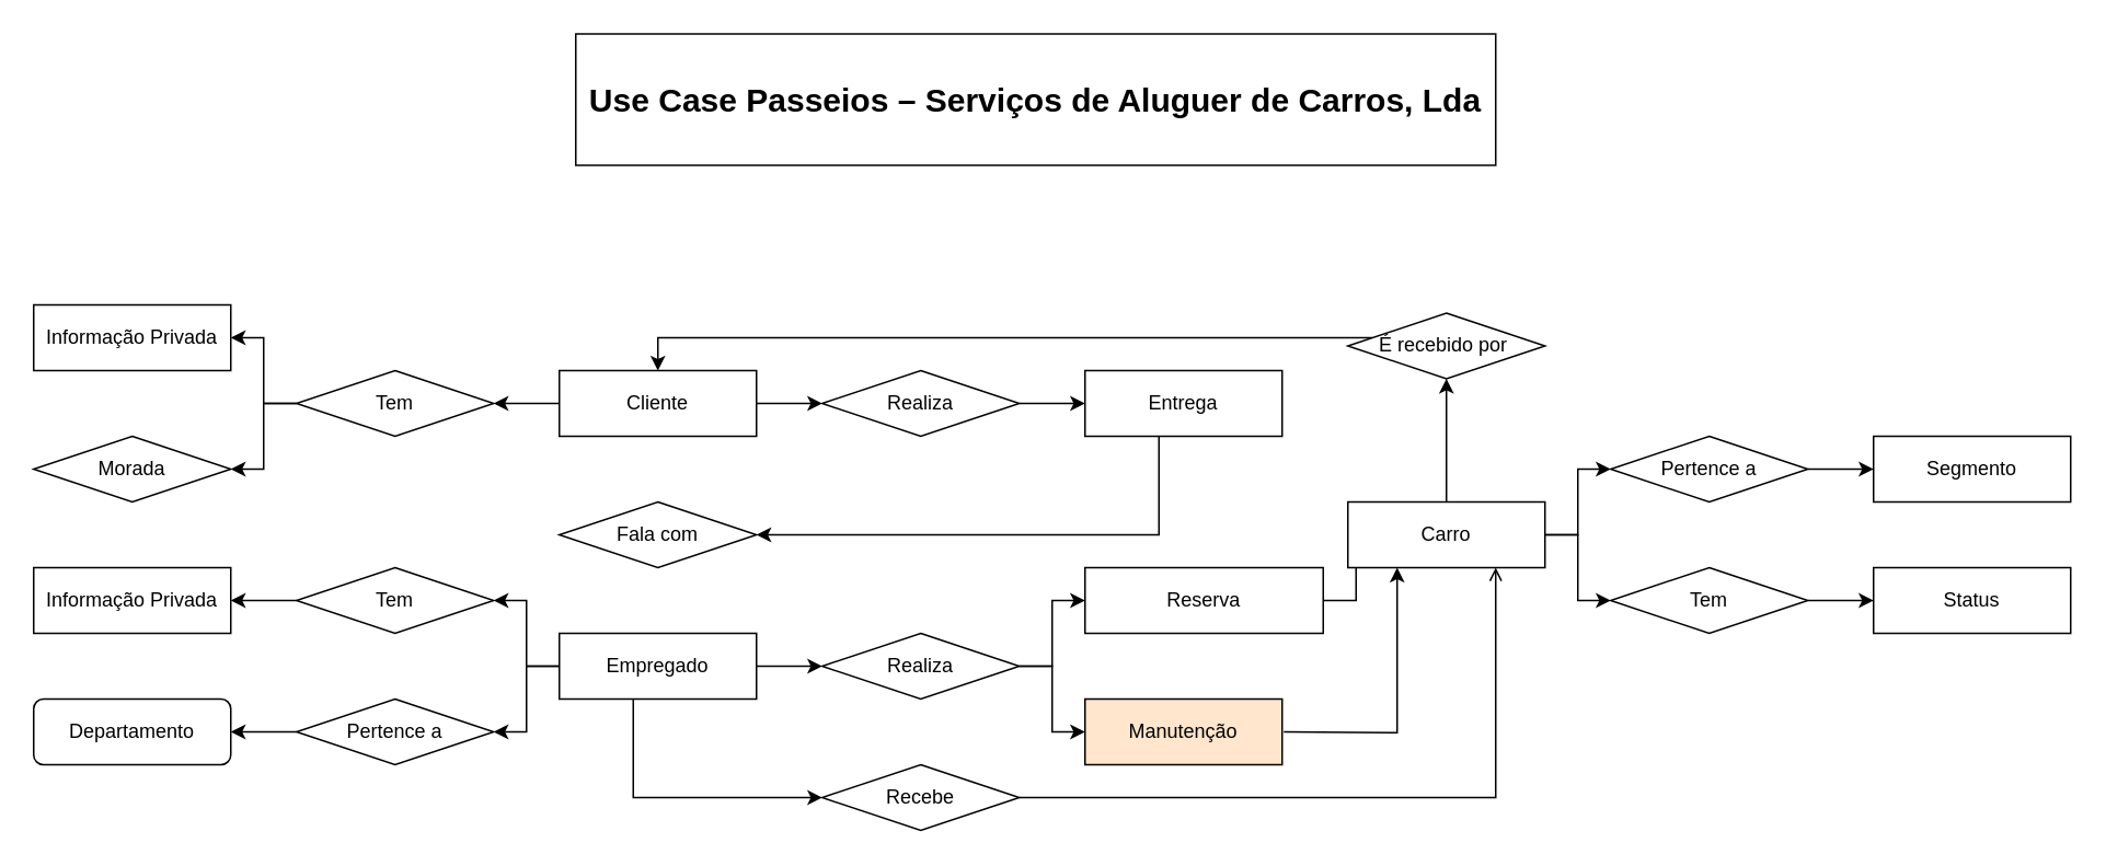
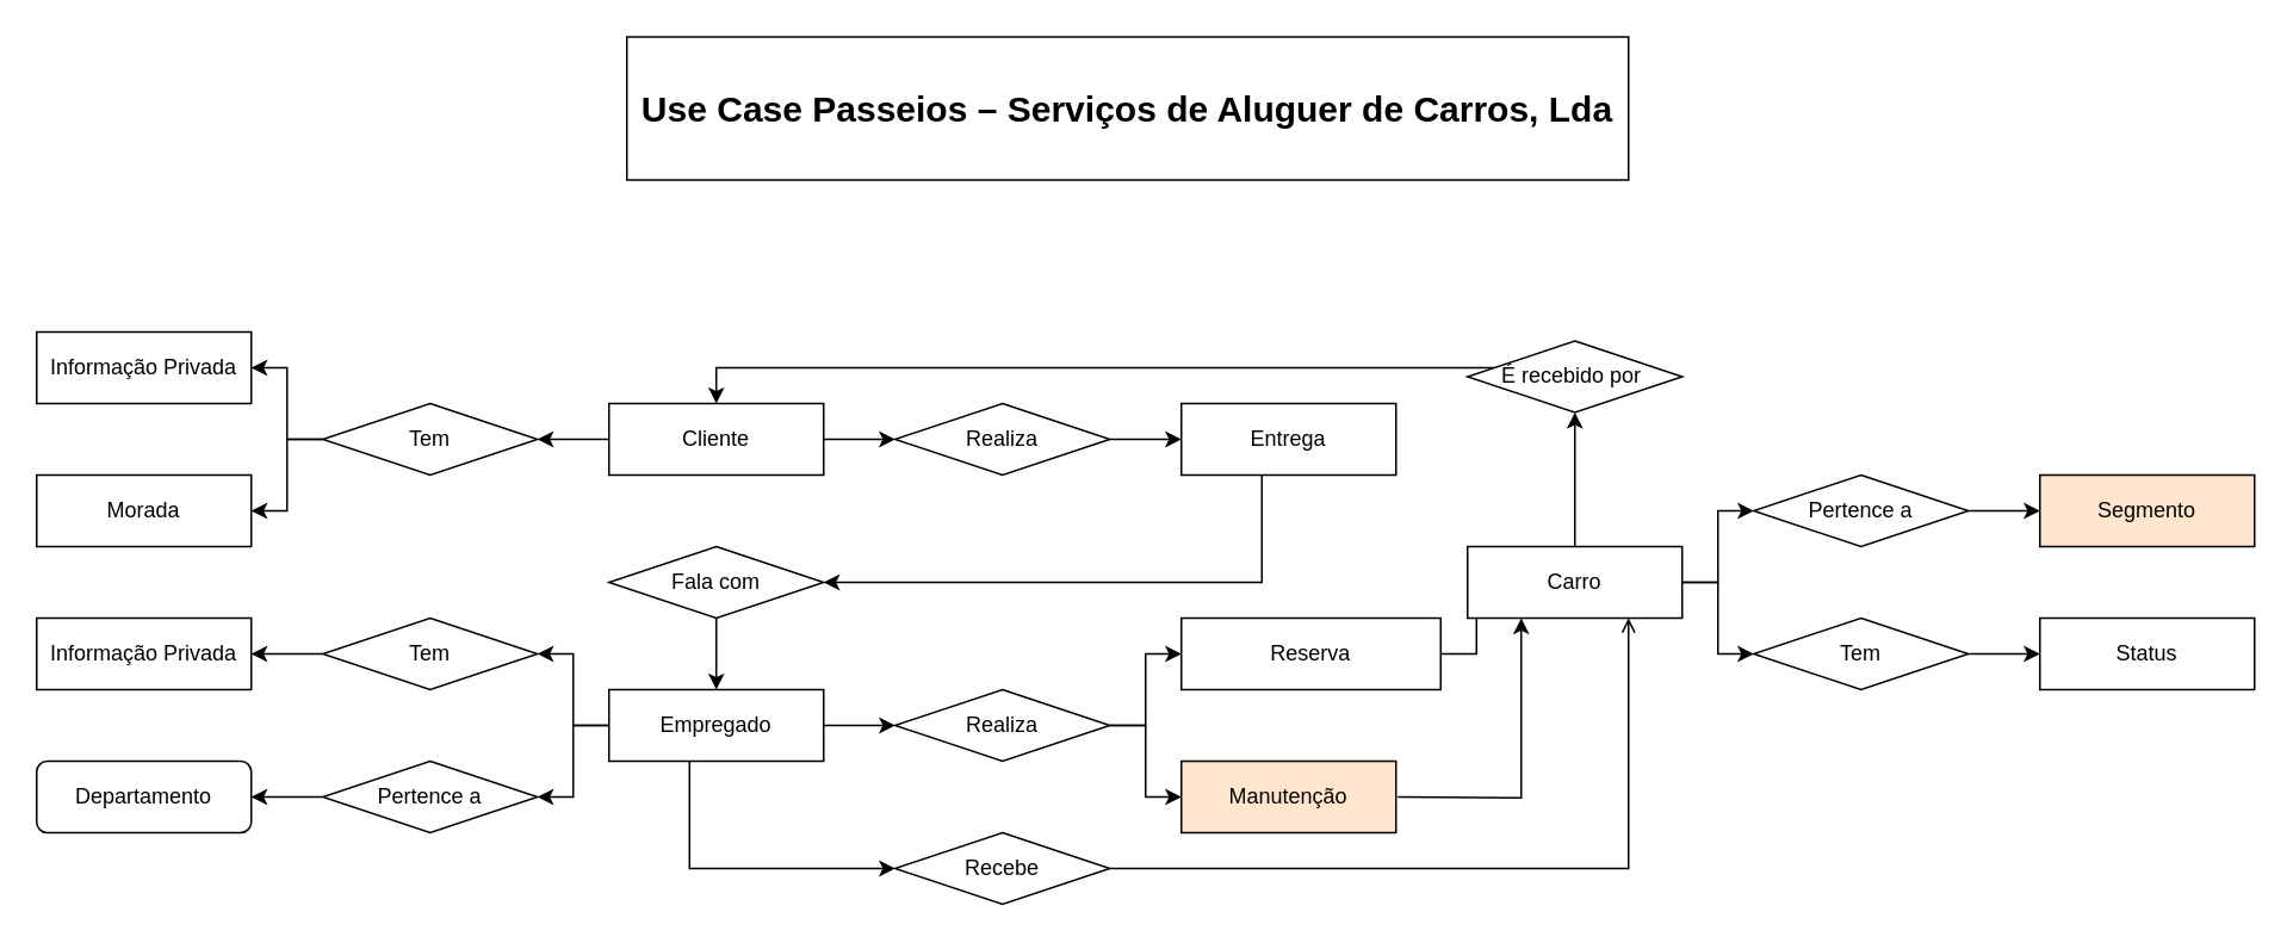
  <mxCell id="0" />
  <mxCell id="1" parent="0" />
+ <mxCell id="2" style="edgeStyle=orthogonalEdgeStyle;rounded=0;orthogonalLoop=1;jettySize=auto;html=1;" parent="1" source="3" target="11" edge="1"><mxGeometry relative="1" as="geometry" /></mxCell>
  <mxCell id="3" value="Fala com" style="rhombus;whiteSpace=wrap;html=1;" parent="1" vertex="1"><mxGeometry x="340" y="305" width="120" height="40" as="geometry" /></mxCell>
  <mxCell id="4" style="edgeStyle=orthogonalEdgeStyle;rounded=0;orthogonalLoop=1;jettySize=auto;html=1;exitX=1;exitY=0.5;exitDx=0;exitDy=0;entryX=0;entryY=0.5;entryDx=0;entryDy=0;" parent="1" source="6" target="12" edge="1"><mxGeometry relative="1" as="geometry" /></mxCell>
  <mxCell id="5" style="edgeStyle=orthogonalEdgeStyle;rounded=0;orthogonalLoop=1;jettySize=auto;html=1;exitX=0;exitY=0.5;exitDx=0;exitDy=0;entryX=1;entryY=0.5;entryDx=0;entryDy=0;" parent="1" source="6" target="35" edge="1"><mxGeometry relative="1" as="geometry" /></mxCell>
  <mxCell id="6" value="Cliente" style="rounded=0;whiteSpace=wrap;html=1;" parent="1" vertex="1"><mxGeometry x="340" y="225" width="120" height="40" as="geometry" /></mxCell>
  <mxCell id="7" style="edgeStyle=orthogonalEdgeStyle;rounded=0;orthogonalLoop=1;jettySize=auto;html=1;entryX=0;entryY=0.5;entryDx=0;entryDy=0;" parent="1" source="11" target="15" edge="1"><mxGeometry relative="1" as="geometry" /></mxCell>
  <mxCell id="8" style="edgeStyle=orthogonalEdgeStyle;rounded=0;orthogonalLoop=1;jettySize=auto;html=1;entryX=0;entryY=0.5;entryDx=0;entryDy=0;" parent="1" source="11" target="30" edge="1"><mxGeometry relative="1" as="geometry"><Array as="points"><mxPoint x="385" y="485" /></Array></mxGeometry></mxCell>
  <mxCell id="9" style="edgeStyle=orthogonalEdgeStyle;rounded=0;orthogonalLoop=1;jettySize=auto;html=1;entryX=1;entryY=0.5;entryDx=0;entryDy=0;" parent="1" source="11" target="39" edge="1"><mxGeometry relative="1" as="geometry" /></mxCell>
  <mxCell id="10" style="edgeStyle=orthogonalEdgeStyle;rounded=0;orthogonalLoop=1;jettySize=auto;html=1;" parent="1" source="11" target="41" edge="1"><mxGeometry relative="1" as="geometry" /></mxCell>
  <mxCell id="11" value="Empregado" style="rounded=0;whiteSpace=wrap;html=1;" parent="1" vertex="1"><mxGeometry x="340" y="385" width="120" height="40" as="geometry" /></mxCell>
  <mxCell id="12" value="Realiza" style="rhombus;whiteSpace=wrap;html=1;" parent="1" vertex="1"><mxGeometry x="500" y="225" width="120" height="40" as="geometry" /></mxCell>
  <mxCell id="13" style="edgeStyle=orthogonalEdgeStyle;rounded=0;orthogonalLoop=1;jettySize=auto;html=1;entryX=0;entryY=0.5;entryDx=0;entryDy=0;" parent="1" source="15" target="17" edge="1"><mxGeometry relative="1" as="geometry" /></mxCell>
  <mxCell id="14" style="edgeStyle=orthogonalEdgeStyle;rounded=0;orthogonalLoop=1;jettySize=auto;html=1;entryX=0;entryY=0.5;entryDx=0;entryDy=0;" parent="1" source="15" target="19" edge="1"><mxGeometry relative="1" as="geometry" /></mxCell>
  <mxCell id="15" value="Realiza" style="rhombus;whiteSpace=wrap;html=1;" parent="1" vertex="1"><mxGeometry x="500" y="385" width="120" height="40" as="geometry" /></mxCell>
  <mxCell id="16" style="edgeStyle=orthogonalEdgeStyle;rounded=0;orthogonalLoop=1;jettySize=auto;html=1;exitX=1;exitY=0.5;exitDx=0;exitDy=0;entryX=0;entryY=0.5;entryDx=0;entryDy=0;" parent="1" source="17" target="23" edge="1"><mxGeometry relative="1" as="geometry" /></mxCell>
  <mxCell id="17" value="Reserva" style="rounded=0;whiteSpace=wrap;html=1;" parent="1" vertex="1"><mxGeometry x="660" y="345" width="145" height="40" as="geometry" /></mxCell>
  <mxCell id="18" style="edgeStyle=orthogonalEdgeStyle;rounded=0;orthogonalLoop=1;jettySize=auto;html=1;entryX=0.25;entryY=1;entryDx=0;entryDy=0;" parent="1" target="23" edge="1"><mxGeometry relative="1" as="geometry"><mxPoint x="781" y="445" as="sourcePoint" /><mxPoint x="850.52" y="332.72" as="targetPoint" /></mxGeometry></mxCell>
  <mxCell id="19" value="Manutenção" style="rounded=0;whiteSpace=wrap;html=1;fillColor=#ffe6cc;" parent="1" vertex="1"><mxGeometry x="660" y="425" width="120" height="40" as="geometry" /></mxCell>
  <mxCell id="20" style="edgeStyle=orthogonalEdgeStyle;rounded=0;orthogonalLoop=1;jettySize=auto;html=1;entryX=0.5;entryY=1;entryDx=0;entryDy=0;" parent="1" source="23" target="26" edge="1"><mxGeometry relative="1" as="geometry" /></mxCell>
  <mxCell id="21" style="edgeStyle=orthogonalEdgeStyle;rounded=0;orthogonalLoop=1;jettySize=auto;html=1;entryX=0;entryY=0.5;entryDx=0;entryDy=0;" parent="1" source="23" target="45" edge="1"><mxGeometry relative="1" as="geometry" /></mxCell>
  <mxCell id="22" style="edgeStyle=orthogonalEdgeStyle;rounded=0;orthogonalLoop=1;jettySize=auto;html=1;" parent="1" source="23" target="43" edge="1"><mxGeometry relative="1" as="geometry" /></mxCell>
  <mxCell id="23" value="Carro" style="rounded=0;whiteSpace=wrap;html=1;" parent="1" vertex="1"><mxGeometry x="820" y="305" width="120" height="40" as="geometry" /></mxCell>
  <mxCell id="24" style="edgeStyle=orthogonalEdgeStyle;rounded=0;orthogonalLoop=1;jettySize=auto;html=1;entryX=0;entryY=0.5;entryDx=0;entryDy=0;" parent="1" source="12" target="28" edge="1"><mxGeometry relative="1" as="geometry" /></mxCell>
  <mxCell id="25" style="edgeStyle=orthogonalEdgeStyle;rounded=0;orthogonalLoop=1;jettySize=auto;html=1;entryX=0.5;entryY=0;entryDx=0;entryDy=0;" parent="1" source="26" target="6" edge="1"><mxGeometry relative="1" as="geometry"><Array as="points"><mxPoint x="880" y="205" /><mxPoint x="400" y="205" /></Array></mxGeometry></mxCell>
  <mxCell id="26" value="É recebido por&amp;nbsp;" style="rhombus;whiteSpace=wrap;html=1;" parent="1" vertex="1"><mxGeometry x="820" y="190" width="120" height="40" as="geometry" /></mxCell>
  <mxCell id="27" style="edgeStyle=orthogonalEdgeStyle;rounded=0;orthogonalLoop=1;jettySize=auto;html=1;entryX=1;entryY=0.5;entryDx=0;entryDy=0;" parent="1" source="28" target="3" edge="1"><mxGeometry relative="1" as="geometry"><Array as="points"><mxPoint x="705" y="325" /></Array></mxGeometry></mxCell>
  <mxCell id="28" value="Entrega" style="rounded=0;whiteSpace=wrap;html=1;" parent="1" vertex="1"><mxGeometry x="660" y="225" width="120" height="40" as="geometry" /></mxCell>
  <mxCell id="29" style="edgeStyle=orthogonalEdgeStyle;rounded=0;orthogonalLoop=1;jettySize=auto;html=1;entryX=0.75;entryY=1;entryDx=0;entryDy=0;endArrow=open;" parent="1" source="30" target="23" edge="1"><mxGeometry relative="1" as="geometry" /></mxCell>
  <mxCell id="30" value="Recebe" style="rhombus;whiteSpace=wrap;html=1;" parent="1" vertex="1"><mxGeometry x="500" y="465" width="120" height="40" as="geometry" /></mxCell>
  <mxCell id="31" value="Informação Privada" style="rounded=0;whiteSpace=wrap;html=1;" parent="1" vertex="1"><mxGeometry x="20" y="185" width="120" height="40" as="geometry" /></mxCell>
- <mxCell id="32" value="Morada" style="rhombus;whiteSpace=wrap;html=1;" parent="1" vertex="1"><mxGeometry x="20" y="265" width="120" height="40" as="geometry" /></mxCell>
+ <mxCell id="32" value="Morada" style="rounded=0;whiteSpace=wrap;html=1;" parent="1" vertex="1"><mxGeometry x="20" y="265" width="120" height="40" as="geometry" /></mxCell>
  <mxCell id="33" style="edgeStyle=orthogonalEdgeStyle;rounded=0;orthogonalLoop=1;jettySize=auto;html=1;entryX=1;entryY=0.5;entryDx=0;entryDy=0;" parent="1" source="35" target="31" edge="1"><mxGeometry relative="1" as="geometry" /></mxCell>
  <mxCell id="34" style="edgeStyle=orthogonalEdgeStyle;rounded=0;orthogonalLoop=1;jettySize=auto;html=1;entryX=1;entryY=0.5;entryDx=0;entryDy=0;" parent="1" source="35" target="32" edge="1"><mxGeometry relative="1" as="geometry" /></mxCell>
  <mxCell id="35" value="Tem" style="rhombus;whiteSpace=wrap;html=1;" parent="1" vertex="1"><mxGeometry x="180" y="225" width="120" height="40" as="geometry" /></mxCell>
  <mxCell id="36" value="Informação Privada" style="rounded=0;whiteSpace=wrap;html=1;" parent="1" vertex="1"><mxGeometry x="20" y="345" width="120" height="40" as="geometry" /></mxCell>
  <mxCell id="37" value="Departamento" style="whiteSpace=wrap;html=1;rounded=1;" parent="1" vertex="1"><mxGeometry x="20" y="425" width="120" height="40" as="geometry" /></mxCell>
  <mxCell id="38" style="edgeStyle=orthogonalEdgeStyle;rounded=0;orthogonalLoop=1;jettySize=auto;html=1;exitX=0;exitY=0.5;exitDx=0;exitDy=0;" parent="1" source="39" target="36" edge="1"><mxGeometry relative="1" as="geometry" /></mxCell>
  <mxCell id="39" value="Tem" style="rhombus;whiteSpace=wrap;html=1;" parent="1" vertex="1"><mxGeometry x="180" y="345" width="120" height="40" as="geometry" /></mxCell>
  <mxCell id="40" style="edgeStyle=orthogonalEdgeStyle;rounded=0;orthogonalLoop=1;jettySize=auto;html=1;exitX=0;exitY=0.5;exitDx=0;exitDy=0;" parent="1" source="41" target="37" edge="1"><mxGeometry relative="1" as="geometry" /></mxCell>
  <mxCell id="41" value="Pertence a" style="rhombus;whiteSpace=wrap;html=1;" parent="1" vertex="1"><mxGeometry x="180" y="425" width="120" height="40" as="geometry" /></mxCell>
  <mxCell id="42" style="edgeStyle=orthogonalEdgeStyle;rounded=0;orthogonalLoop=1;jettySize=auto;html=1;entryX=0;entryY=0.5;entryDx=0;entryDy=0;" parent="1" source="43" target="46" edge="1"><mxGeometry relative="1" as="geometry" /></mxCell>
  <mxCell id="43" value="Pertence a" style="rhombus;whiteSpace=wrap;html=1;" parent="1" vertex="1"><mxGeometry x="980" y="265" width="120" height="40" as="geometry" /></mxCell>
  <mxCell id="44" style="edgeStyle=orthogonalEdgeStyle;rounded=0;orthogonalLoop=1;jettySize=auto;html=1;entryX=0;entryY=0.5;entryDx=0;entryDy=0;" parent="1" source="45" target="47" edge="1"><mxGeometry relative="1" as="geometry" /></mxCell>
  <mxCell id="45" value="Tem" style="rhombus;whiteSpace=wrap;html=1;" parent="1" vertex="1"><mxGeometry x="980" y="345" width="120" height="40" as="geometry" /></mxCell>
- <mxCell id="46" value="Segmento" style="rounded=0;whiteSpace=wrap;html=1;" parent="1" vertex="1"><mxGeometry x="1140" y="265" width="120" height="40" as="geometry" /></mxCell>
+ <mxCell id="46" value="Segmento" style="rounded=0;whiteSpace=wrap;html=1;fillColor=#ffe6cc;" parent="1" vertex="1"><mxGeometry x="1140" y="265" width="120" height="40" as="geometry" /></mxCell>
  <mxCell id="47" value="Status" style="rounded=0;whiteSpace=wrap;html=1;" parent="1" vertex="1"><mxGeometry x="1140" y="345" width="120" height="40" as="geometry" /></mxCell>
  <mxCell id="48" value="&lt;b&gt;&lt;font style=&quot;font-size: 20px;&quot;&gt;Use Case Passeios – Serviços de Aluguer de Carros, Lda&lt;/font&gt;&lt;/b&gt;" style="rounded=0;whiteSpace=wrap;html=1;" parent="1" vertex="1"><mxGeometry x="350" y="20" width="560" height="80" as="geometry" /></mxCell>
